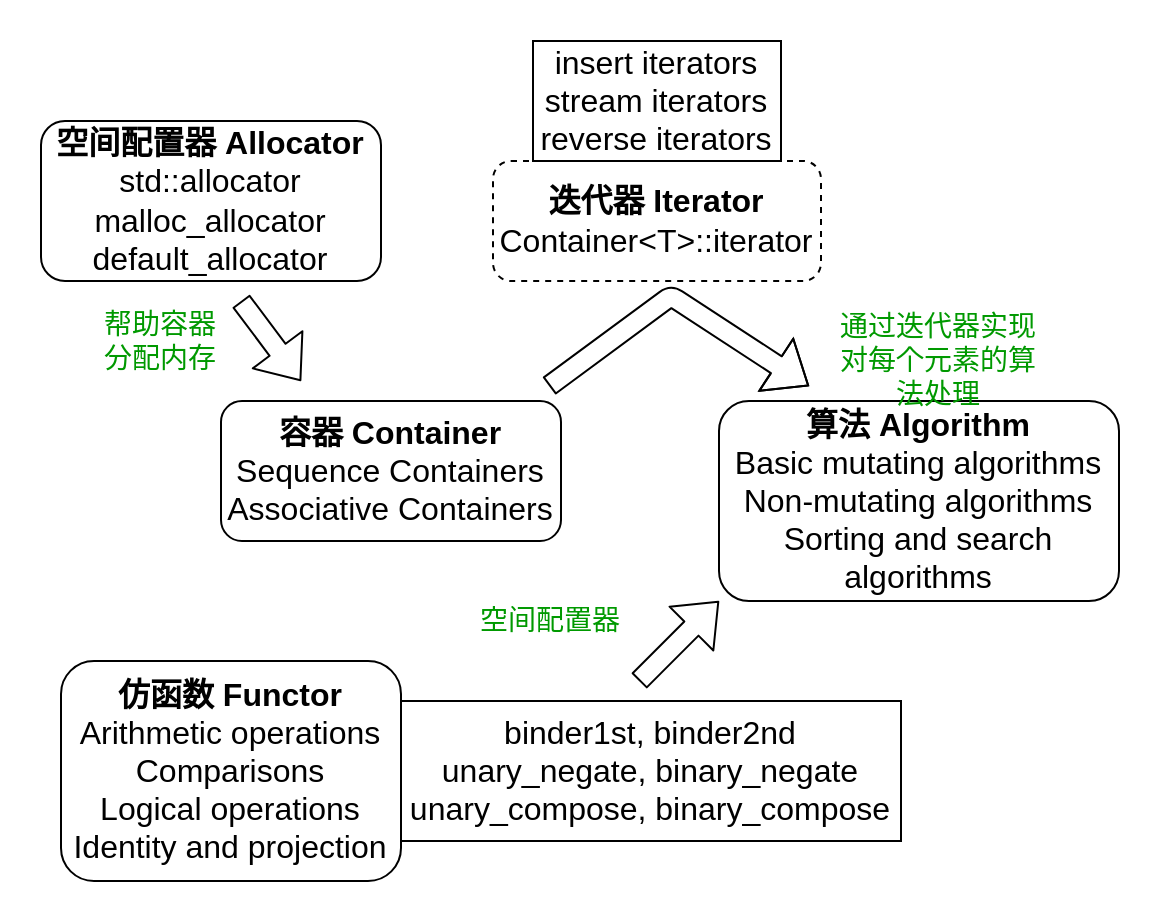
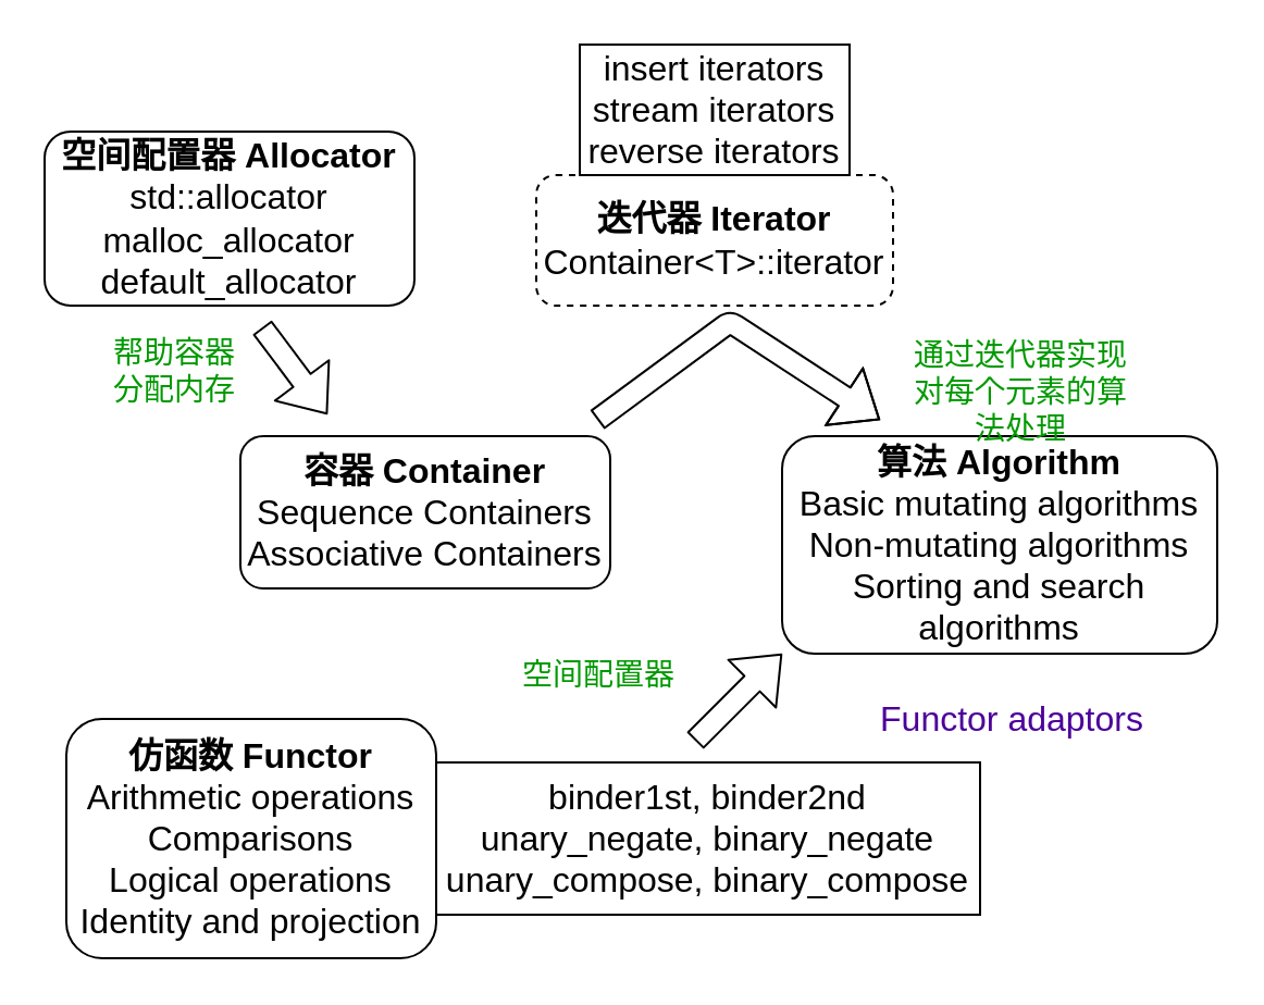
  <mxCell id="0" />
  <mxCell id="1" parent="0" />
  <mxCell id="2" value="&lt;font style=&quot;font-size: 16px&quot;&gt;&lt;b&gt;空间配置器 Allocator&lt;/b&gt;&lt;br&gt;std::allocator&lt;br&gt;malloc_allocator&lt;br&gt;default_allocator&lt;br&gt;&lt;/font&gt;" style="rounded=1;whiteSpace=wrap;html=1;" vertex="1" parent="1"><mxGeometry x="20" y="60" width="170" height="80" as="geometry" /></mxCell>
  <mxCell id="3" value="&lt;font style=&quot;font-size: 16px&quot;&gt;&lt;b&gt;容器 Container&lt;/b&gt;&lt;br&gt;Sequence Containers&lt;br&gt;Associative Containers&lt;br&gt;&lt;/font&gt;" style="rounded=1;whiteSpace=wrap;html=1;" vertex="1" parent="1"><mxGeometry x="110" y="200" width="170" height="70" as="geometry" /></mxCell>
  <mxCell id="4" value="&lt;font style=&quot;font-size: 16px&quot;&gt;&lt;b&gt;迭代器 Iterator&lt;br&gt;&lt;/b&gt;Container&amp;lt;T&amp;gt;::iterator&lt;br&gt;&lt;/font&gt;" style="rounded=1;whiteSpace=wrap;html=1;dashed=1;" vertex="1" parent="1"><mxGeometry x="246" y="80" width="164" height="60" as="geometry" /></mxCell>
  <mxCell id="5" value="&lt;font style=&quot;font-size: 16px&quot;&gt;insert iterators&lt;br&gt;stream iterators&lt;br&gt;reverse iterators&lt;/font&gt;" style="rounded=0;whiteSpace=wrap;html=1;" vertex="1" parent="1"><mxGeometry x="266" y="20" width="124" height="60" as="geometry" /></mxCell>
  <mxCell id="6" value="&lt;font style=&quot;font-size: 16px&quot;&gt;&lt;b&gt;算法 Algorithm&lt;/b&gt;&lt;br&gt;Basic mutating algorithms&lt;br&gt;Non-mutating algorithms&lt;br&gt;Sorting and search algorithms&lt;br&gt;&lt;/font&gt;" style="rounded=1;whiteSpace=wrap;html=1;" vertex="1" parent="1"><mxGeometry x="359" y="200" width="200" height="100" as="geometry" /></mxCell>
  <mxCell id="7" value="&lt;font style=&quot;font-size: 16px&quot;&gt;&lt;b&gt;仿函数 Functor&lt;/b&gt;&lt;br&gt;Arithmetic operations&lt;br&gt;Comparisons&lt;br&gt;Logical operations&lt;br&gt;Identity and projection&lt;br&gt;&lt;/font&gt;" style="rounded=1;whiteSpace=wrap;html=1;" vertex="1" parent="1"><mxGeometry x="30" y="330" width="170" height="110" as="geometry" /></mxCell>
  <mxCell id="8" value="&lt;span style=&quot;font-size: 16px&quot;&gt;binder1st, binder2nd&lt;br&gt;unary_negate, binary_negate&lt;br&gt;unary_compose, binary_compose&lt;br&gt;&lt;/span&gt;" style="rounded=0;whiteSpace=wrap;html=1;" vertex="1" parent="1"><mxGeometry x="200" y="350" width="250" height="70" as="geometry" /></mxCell>
+ <mxCell id="9" value="&lt;font style=&quot;font-size: 16px&quot; color=&quot;#4c0099&quot;&gt;Functor adaptors&lt;/font&gt;" style="text;html=1;strokeColor=none;fillColor=none;align=center;verticalAlign=middle;whiteSpace=wrap;rounded=0;" vertex="1" parent="1"><mxGeometry x="390" y="310" width="150" height="40" as="geometry" /></mxCell>
  <mxCell id="10" value="&lt;font style=&quot;font-size: 14px&quot; color=&quot;#009900&quot;&gt;帮助容器分配内存&lt;/font&gt;" style="text;html=1;strokeColor=none;fillColor=none;align=center;verticalAlign=middle;whiteSpace=wrap;rounded=0;" vertex="1" parent="1"><mxGeometry x="50" y="155" width="60" height="30" as="geometry" /></mxCell>
  <mxCell id="11" value="" style="shape=flexArrow;endArrow=classic;html=1;" edge="1" parent="1"><mxGeometry width="50" height="50" relative="1" as="geometry"><mxPoint x="274" y="192.5" as="sourcePoint" /><mxPoint x="404" y="192.5" as="targetPoint" /><Array as="points"><mxPoint x="335" y="147.5" /></Array></mxGeometry></mxCell>
  <mxCell id="12" value="&lt;font style=&quot;font-size: 14px&quot; color=&quot;#009900&quot;&gt;通过迭代器实现对每个元素的算法处理&lt;/font&gt;" style="text;html=1;strokeColor=none;fillColor=none;align=center;verticalAlign=middle;whiteSpace=wrap;rounded=0;" vertex="1" parent="1"><mxGeometry x="414" y="170" width="110" height="20" as="geometry" /></mxCell>
  <mxCell id="13" value="" style="shape=flexArrow;endArrow=classic;html=1;" edge="1" parent="1"><mxGeometry width="50" height="50" relative="1" as="geometry"><mxPoint x="319" y="340" as="sourcePoint" /><mxPoint x="359" y="300" as="targetPoint" /></mxGeometry></mxCell>
  <mxCell id="14" value="&lt;font style=&quot;font-size: 14px&quot; color=&quot;#009900&quot;&gt;空间配置器&lt;/font&gt;" style="text;html=1;strokeColor=none;fillColor=none;align=center;verticalAlign=middle;whiteSpace=wrap;rounded=0;" vertex="1" parent="1"><mxGeometry x="220" y="300" width="110" height="20" as="geometry" /></mxCell>
  <mxCell id="15" value="" style="shape=flexArrow;endArrow=classic;html=1;" edge="1" parent="1"><mxGeometry width="50" height="50" relative="1" as="geometry"><mxPoint x="120" y="150" as="sourcePoint" /><mxPoint x="150" y="190" as="targetPoint" /></mxGeometry></mxCell>
  <mxCell id="16" style="edgeStyle=orthogonalEdgeStyle;rounded=0;orthogonalLoop=1;jettySize=auto;html=1;exitX=0.5;exitY=1;exitDx=0;exitDy=0;" edge="1" parent="1" source="14" target="14"><mxGeometry relative="1" as="geometry" /></mxCell>
